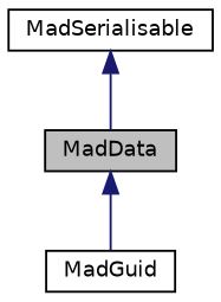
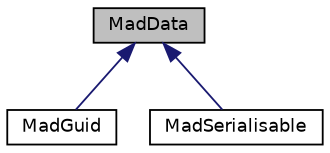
  digraph {
    node [color=black fillcolor=white fontname=Helvetica fontsize=10 shape=record style=filled]
    edge [color=midnightblue dir=back fontname=Helvetica fontsize=10 labelfontname=Helvetica labelfontsize=10 style=solid]
    n1 [fillcolor=grey75 fontcolor=black height=0.2 label=MadData width=0.4]
    n2 [height=0.2 label=MadGuid width=0.4]
    n3 [height=0.2 label=MadSerialisable width=0.4]
    n1 -> n2
-   n3 -> n1
+   n1 -> n3
  }
